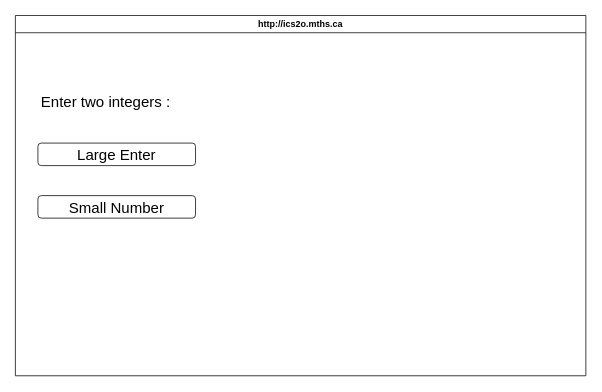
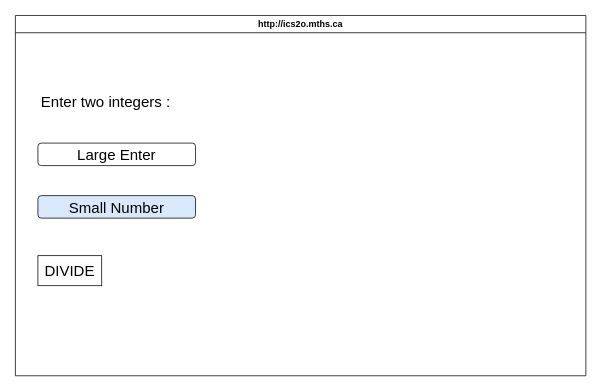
  <mxCell id="0" />
  <mxCell id="1" parent="0" />
  <mxCell id="2" value="http://ics2o.mths.ca" style="swimlane;whiteSpace=wrap;html=1;" parent="1" vertex="1"><mxGeometry x="20" y="20" width="760" height="480" as="geometry" /></mxCell>
  <mxCell id="3" value="&lt;font style=&quot;font-size: 20px;&quot;&gt;Enter two integers :&lt;/font&gt;" style="text;html=1;align=center;verticalAlign=middle;resizable=0;points=[];autosize=1;strokeColor=none;fillColor=none;" vertex="1" parent="2"><mxGeometry x="20" y="95" width="200" height="40" as="geometry" /></mxCell>
  <mxCell id="4" value="Large Enter" style="rounded=1;whiteSpace=wrap;html=1;fontSize=20;" vertex="1" parent="2"><mxGeometry x="30" y="170" width="210" height="30" as="geometry" /></mxCell>
- <mxCell id="5" value="Small Number" style="rounded=1;whiteSpace=wrap;html=1;fontSize=20;" vertex="1" parent="2"><mxGeometry x="30" y="240" width="210" height="30" as="geometry" /></mxCell>
+ <mxCell id="5" value="Small Number" style="rounded=1;whiteSpace=wrap;html=1;fontSize=20;fillColor=#dae8fc;" vertex="1" parent="2"><mxGeometry x="30" y="240" width="210" height="30" as="geometry" /></mxCell>
+ <mxCell id="6" value="DIVIDE" style="rounded=0;whiteSpace=wrap;html=1;fontSize=20;" vertex="1" parent="2"><mxGeometry x="30" y="320" width="85" height="40" as="geometry" /></mxCell>
